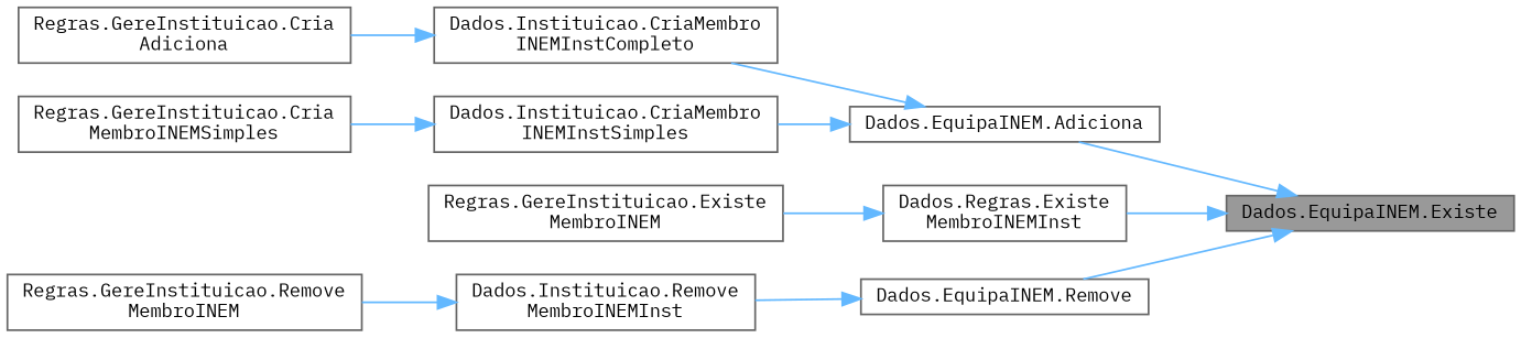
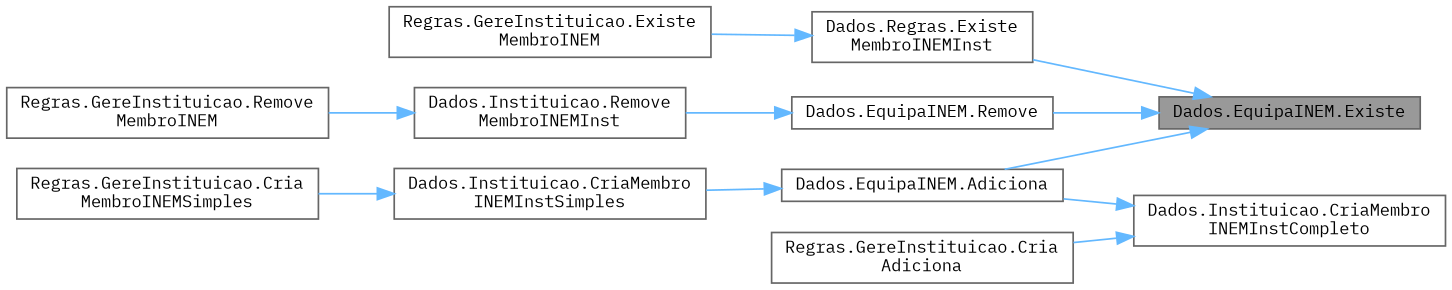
  digraph {
    fontname="IBM Plex Mono"
    rankdir=RL
    node [color=grey40 fillcolor=white fontname="IBM Plex Mono" fontsize=10 shape=box style=filled]
    edge [color=steelblue1 dir=back fontname="IBM Plex Mono" fontsize=10 labelfontname=Helvetica labelfontsize=10 style=solid]
    n1 [color=gray40 fillcolor=grey60 fontcolor=black height=0.2 label="Dados.EquipaINEM.Existe" width=0.4]
    n2 [height=0.2 label="Dados.EquipaINEM.Adiciona" width=0.4]
    n3 [height=0.2 label="Dados.Regras.Existe\lMembroINEMInst" width=0.4]
    n4 [height=0.2 label="Dados.EquipaINEM.Remove" width=0.4]
    n5 [height=0.2 label="Dados.Instituicao.CriaMembro\lINEMInstCompleto" width=0.4]
    n6 [height=0.2 label="Dados.Instituicao.CriaMembro\lINEMInstSimples" width=0.4]
    n7 [height=0.2 label="Regras.GereInstituicao.Existe\lMembroINEM" width=0.4]
    n8 [height=0.2 label="Dados.Instituicao.Remove\lMembroINEMInst" width=0.4]
    n9 [height=0.2 label="Regras.GereInstituicao.Cria\lAdiciona" width=0.4]
    n10 [height=0.2 label="Regras.GereInstituicao.Cria\lMembroINEMSimples" width=0.4]
    n11 [height=0.2 label="Regras.GereInstituicao.Remove\lMembroINEM" width=0.4]
    n1 -> n2
    n1 -> n3
    n1 -> n4
-   n2 -> n5
+   n5 -> n2
    n2 -> n6
    n3 -> n7
    n4 -> n8
    n5 -> n9
    n6 -> n10
    n8 -> n11
  }
